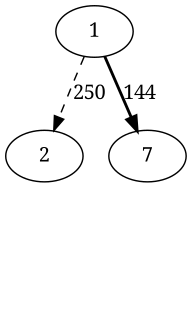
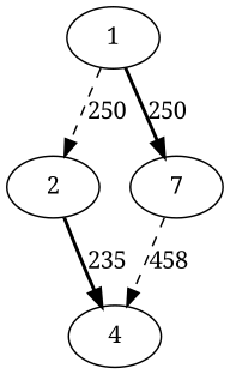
  digraph {
    fontname="Noto Serif"
    node [fontname="Noto Serif"]
    edge [fontname="Noto Serif" style=dashed]
    1
    2
    n3 [label=7]
+   4
    1 -> 2 [label=250]
-   1 -> n3 [label=144 style=bold]
+   1 -> n3 [label=250 style=bold]
+   2 -> 4 [label=235 style=bold]
+   n3 -> 4 [label=458]
  }
